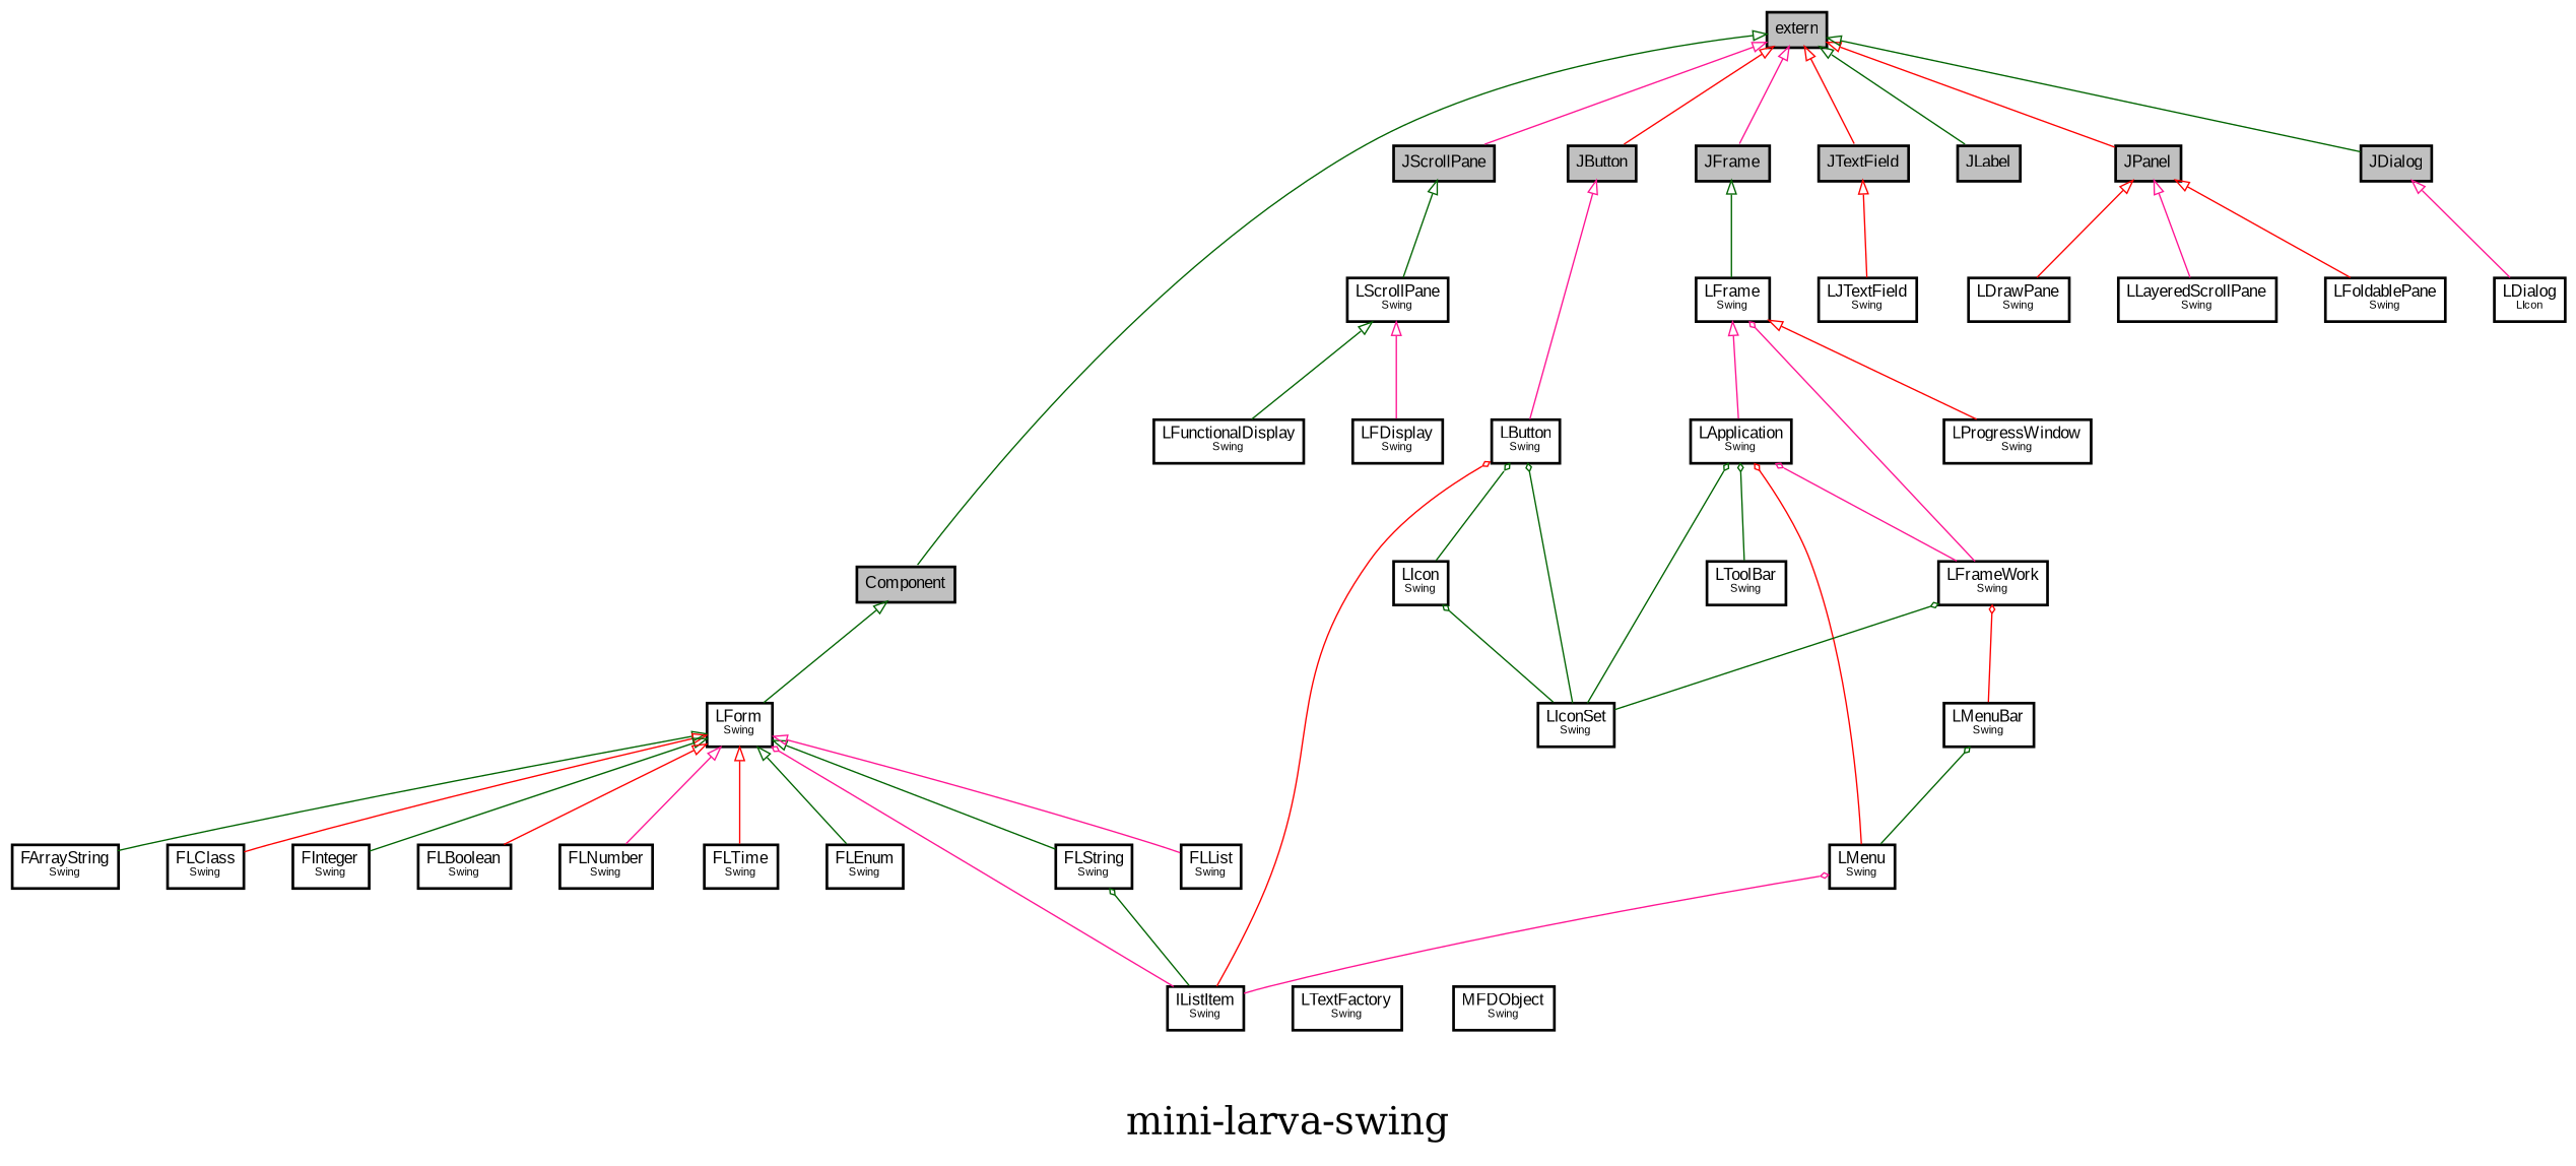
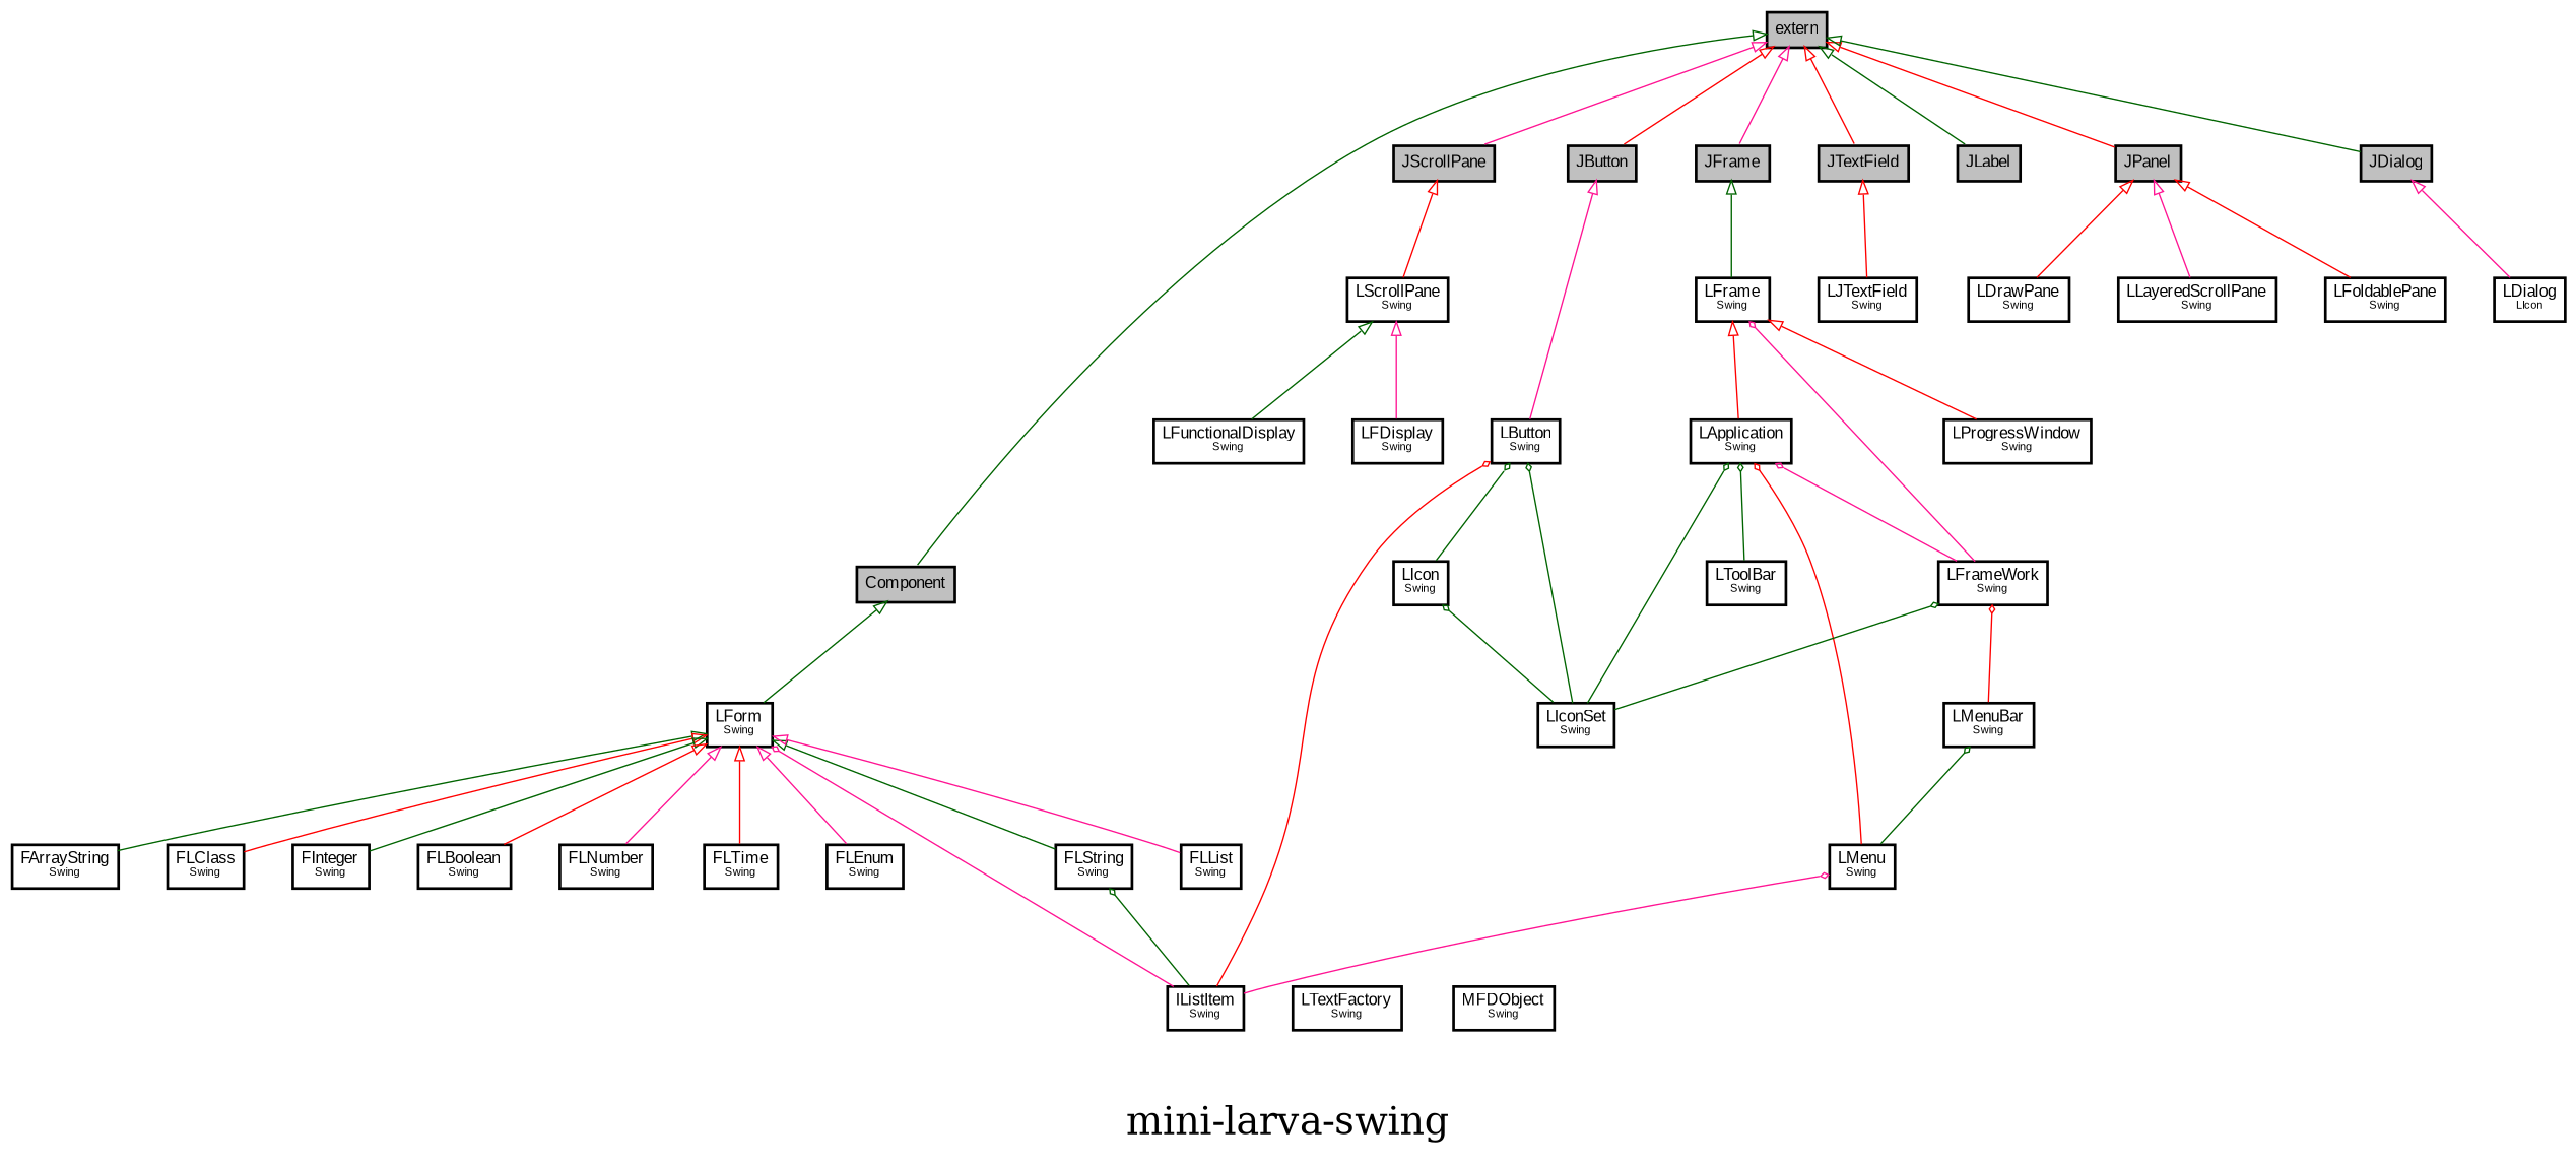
  digraph {
    label="mini-larva-swing"
    rankdir=BT
    node [shape=plain]
    edge [arrowhead=onormal arrowsize=0.5 color=darkgreen penwidth=0.5]
    n1 [label=<<table border="0" cellborder="1" cellspacing="0"><tr><td bgcolor="white"><FONT face="Arial"  POINT-SIZE="6" >LMenu</FONT><br/><FONT face="Arial"  POINT-SIZE="4" >Swing</FONT></td></tr></table>>]
    n2 [label=<<table border="0" cellborder="1" cellspacing="0"><tr><td bgcolor="white"><FONT face="Arial"  POINT-SIZE="6" >LApplication</FONT><br/><FONT face="Arial"  POINT-SIZE="4" >Swing</FONT></td></tr></table>>]
    n3 [label=<<table border="0" cellborder="1" cellspacing="0"><tr><td bgcolor="white"><FONT face="Arial"  POINT-SIZE="6" >LMenuBar</FONT><br/><FONT face="Arial"  POINT-SIZE="4" >Swing</FONT></td></tr></table>>]
    n4 [label=<<table border="0" cellborder="1" cellspacing="0"><tr><td bgcolor="white"><FONT face="Arial"  POINT-SIZE="6" >LFrame</FONT><br/><FONT face="Arial"  POINT-SIZE="4" >Swing</FONT></td></tr></table>>]
    n5 [label=<<table border="0" cellborder="1" cellspacing="0"><tr><td bgcolor="white"><FONT face="Arial"  POINT-SIZE="6" >LFrameWork</FONT><br/><FONT face="Arial"  POINT-SIZE="4" >Swing</FONT></td></tr></table>>]
    n6 [label=<<table border="0" cellborder="1" cellspacing="0"><tr><td bgcolor="white"><FONT face="Arial"  POINT-SIZE="6" >LIcon</FONT><br/><FONT face="Arial"  POINT-SIZE="4" >Swing</FONT></td></tr></table>>]
    n7 [label=<<table border="0" cellborder="1" cellspacing="0"><tr><td bgcolor="white"><FONT face="Arial"  POINT-SIZE="6" >LButton</FONT><br/><FONT face="Arial"  POINT-SIZE="4" >Swing</FONT></td></tr></table>>]
    n8 [label=<<table border="0" cellborder="1" cellspacing="0"><tr><td bgcolor="gray"><FONT face="Arial"  POINT-SIZE="6" >JButton</FONT></td></tr></table>>]
    n9 [label=<<table border="0" cellborder="1" cellspacing="0"><tr><td bgcolor="white"><FONT face="Arial"  POINT-SIZE="6" >LScrollPane</FONT><br/><FONT face="Arial"  POINT-SIZE="4" >Swing</FONT></td></tr></table>>]
    n10 [label=<<table border="0" cellborder="1" cellspacing="0"><tr><td bgcolor="gray"><FONT face="Arial"  POINT-SIZE="6" >JScrollPane</FONT></td></tr></table>>]
    n11 [label=<<table border="0" cellborder="1" cellspacing="0"><tr><td bgcolor="gray"><FONT face="Arial"  POINT-SIZE="6" >extern</FONT></td></tr></table>>]
    n12 [label=<<table border="0" cellborder="1" cellspacing="0"><tr><td bgcolor="white"><FONT face="Arial"  POINT-SIZE="6" >LFDisplay</FONT><br/><FONT face="Arial"  POINT-SIZE="4" >Swing</FONT></td></tr></table>>]
    n13 [label=<<table border="0" cellborder="1" cellspacing="0"><tr><td bgcolor="white"><FONT face="Arial"  POINT-SIZE="6" >FLNumber</FONT><br/><FONT face="Arial"  POINT-SIZE="4" >Swing</FONT></td></tr></table>>]
    n14 [label=<<table border="0" cellborder="1" cellspacing="0"><tr><td bgcolor="white"><FONT face="Arial"  POINT-SIZE="6" >LForm</FONT><br/><FONT face="Arial"  POINT-SIZE="4" >Swing</FONT></td></tr></table>>]
    n15 [label=<<table border="0" cellborder="1" cellspacing="0"><tr><td bgcolor="gray"><FONT face="Arial"  POINT-SIZE="6" >Component</FONT></td></tr></table>>]
    n16 [label=<<table border="0" cellborder="1" cellspacing="0"><tr><td bgcolor="white"><FONT face="Arial"  POINT-SIZE="6" >LIconSet</FONT><br/><FONT face="Arial"  POINT-SIZE="4" >Swing</FONT></td></tr></table>>]
    n17 [label=<<table border="0" cellborder="1" cellspacing="0"><tr><td bgcolor="gray"><FONT face="Arial"  POINT-SIZE="6" >JFrame</FONT></td></tr></table>>]
    n18 [label=<<table border="0" cellborder="1" cellspacing="0"><tr><td bgcolor="white"><FONT face="Arial"  POINT-SIZE="6" >LJTextField</FONT><br/><FONT face="Arial"  POINT-SIZE="4" >Swing</FONT></td></tr></table>>]
    n19 [label=<<table border="0" cellborder="1" cellspacing="0"><tr><td bgcolor="gray"><FONT face="Arial"  POINT-SIZE="6" >JTextField</FONT></td></tr></table>>]
    n20 [label=<<table border="0" cellborder="1" cellspacing="0"><tr><td bgcolor="white"><FONT face="Arial"  POINT-SIZE="6" >FLTime</FONT><br/><FONT face="Arial"  POINT-SIZE="4" >Swing</FONT></td></tr></table>>]
    n21 [label=<<table border="0" cellborder="1" cellspacing="0"><tr><td bgcolor="gray"><FONT face="Arial"  POINT-SIZE="6" >JLabel</FONT></td></tr></table>>]
    n22 [label=<<table border="0" cellborder="1" cellspacing="0"><tr><td bgcolor="white"><FONT face="Arial"  POINT-SIZE="6" >FLEnum</FONT><br/><FONT face="Arial"  POINT-SIZE="4" >Swing</FONT></td></tr></table>>]
    n23 [label=<<table border="0" cellborder="1" cellspacing="0"><tr><td bgcolor="white"><FONT face="Arial"  POINT-SIZE="6" >IListItem</FONT><br/><FONT face="Arial"  POINT-SIZE="4" >Swing</FONT></td></tr></table>>]
    n24 [label=<<table border="0" cellborder="1" cellspacing="0"><tr><td bgcolor="white"><FONT face="Arial"  POINT-SIZE="6" >FLString</FONT><br/><FONT face="Arial"  POINT-SIZE="4" >Swing</FONT></td></tr></table>>]
    n25 [label=<<table border="0" cellborder="1" cellspacing="0"><tr><td bgcolor="white"><FONT face="Arial"  POINT-SIZE="6" >FLList</FONT><br/><FONT face="Arial"  POINT-SIZE="4" >Swing</FONT></td></tr></table>>]
    n26 [label=<<table border="0" cellborder="1" cellspacing="0"><tr><td bgcolor="white"><FONT face="Arial"  POINT-SIZE="6" >FArrayString</FONT><br/><FONT face="Arial"  POINT-SIZE="4" >Swing</FONT></td></tr></table>>]
    n27 [label=<<table border="0" cellborder="1" cellspacing="0"><tr><td bgcolor="white"><FONT face="Arial"  POINT-SIZE="6" >LDrawPane</FONT><br/><FONT face="Arial"  POINT-SIZE="4" >Swing</FONT></td></tr></table>>]
    n28 [label=<<table border="0" cellborder="1" cellspacing="0"><tr><td bgcolor="gray"><FONT face="Arial"  POINT-SIZE="6" >JPanel</FONT></td></tr></table>>]
    n29 [label=<<table border="0" cellborder="1" cellspacing="0"><tr><td bgcolor="white"><FONT face="Arial"  POINT-SIZE="6" >FLClass</FONT><br/><FONT face="Arial"  POINT-SIZE="4" >Swing</FONT></td></tr></table>>]
    n30 [label=<<table border="0" cellborder="1" cellspacing="0"><tr><td bgcolor="white"><FONT face="Arial"  POINT-SIZE="6" >FInteger</FONT><br/><FONT face="Arial"  POINT-SIZE="4" >Swing</FONT></td></tr></table>>]
    n31 [label=<<table border="0" cellborder="1" cellspacing="0"><tr><td bgcolor="white"><FONT face="Arial"  POINT-SIZE="6" >LLayeredScrollPane</FONT><br/><FONT face="Arial"  POINT-SIZE="4" >Swing</FONT></td></tr></table>>]
    n32 [label=<<table border="0" cellborder="1" cellspacing="0"><tr><td bgcolor="white"><FONT face="Arial"  POINT-SIZE="6" >LTextFactory</FONT><br/><FONT face="Arial"  POINT-SIZE="4" >Swing</FONT></td></tr></table>>]
    n33 [label=<<table border="0" cellborder="1" cellspacing="0"><tr><td bgcolor="white"><FONT face="Arial"  POINT-SIZE="6" >MFDObject</FONT><br/><FONT face="Arial"  POINT-SIZE="4" >Swing</FONT></td></tr></table>>]
    n34 [label=<<table border="0" cellborder="1" cellspacing="0"><tr><td bgcolor="white"><FONT face="Arial"  POINT-SIZE="6" >LProgressWindow</FONT><br/><FONT face="Arial"  POINT-SIZE="4" >Swing</FONT></td></tr></table>>]
    n35 [label=<<table border="0" cellborder="1" cellspacing="0"><tr><td bgcolor="white"><FONT face="Arial"  POINT-SIZE="6" >LToolBar</FONT><br/><FONT face="Arial"  POINT-SIZE="4" >Swing</FONT></td></tr></table>>]
    n36 [label=<<table border="0" cellborder="1" cellspacing="0"><tr><td bgcolor="white"><FONT face="Arial"  POINT-SIZE="6" >LDialog</FONT><br/><FONT face="Arial"  POINT-SIZE="4" >LIcon</FONT></td></tr></table>>]
    n37 [label=<<table border="0" cellborder="1" cellspacing="0"><tr><td bgcolor="gray"><FONT face="Arial"  POINT-SIZE="6" >JDialog</FONT></td></tr></table>>]
    n38 [label=<<table border="0" cellborder="1" cellspacing="0"><tr><td bgcolor="white"><FONT face="Arial"  POINT-SIZE="6" >LFunctionalDisplay</FONT><br/><FONT face="Arial"  POINT-SIZE="4" >Swing</FONT></td></tr></table>>]
    n39 [label=<<table border="0" cellborder="1" cellspacing="0"><tr><td bgcolor="white"><FONT face="Arial"  POINT-SIZE="6" >FLBoolean</FONT><br/><FONT face="Arial"  POINT-SIZE="4" >Swing</FONT></td></tr></table>>]
    n40 [label=<<table border="0" cellborder="1" cellspacing="0"><tr><td bgcolor="white"><FONT face="Arial"  POINT-SIZE="6" >LFoldablePane</FONT><br/><FONT face="Arial"  POINT-SIZE="4" >Swing</FONT></td></tr></table>>]
    n1 -> n2 [arrowhead=odiamond arrowsize=0.25 color=red]
    n1 -> n3 [arrowhead=odiamond arrowsize=0.25]
-   n2 -> n4 [color=deeppink]
+   n2 -> n4 [color=red]
    n3 -> n5 [arrowhead=odiamond arrowsize=0.25 color=red]
    n4 -> n17
    n5 -> n2 [arrowhead=odiamond arrowsize=0.25 color=deeppink]
    n5 -> n4 [arrowhead=odiamond arrowsize=0.25 color=deeppink]
    n6 -> n7 [arrowhead=odiamond arrowsize=0.25]
    n7 -> n8 [color=deeppink]
    n8 -> n11 [color=red]
-   n9 -> n10
+   n9 -> n10 [color=red]
    n10 -> n11 [color=deeppink]
    n12 -> n9 [color=deeppink]
    n13 -> n14 [color=deeppink]
    n14 -> n15
    n15 -> n11
    n16 -> n2 [arrowhead=odiamond arrowsize=0.25]
    n16 -> n5 [arrowhead=odiamond arrowsize=0.25]
    n16 -> n6 [arrowhead=odiamond arrowsize=0.25]
    n16 -> n7 [arrowhead=odiamond arrowsize=0.25]
    n17 -> n11 [color=deeppink]
    n18 -> n19 [color=red]
    n19 -> n11 [color=red]
    n20 -> n14 [color=red]
    n21 -> n11
-   n22 -> n14
+   n22 -> n14 [color=deeppink]
    n23 -> n1 [arrowhead=odiamond arrowsize=0.25 color=deeppink]
    n23 -> n7 [arrowhead=odiamond arrowsize=0.25 color=red]
    n23 -> n14 [arrowhead=odiamond arrowsize=0.25 color=deeppink]
    n23 -> n24 [arrowhead=odiamond arrowsize=0.25]
    n24 -> n14
    n25 -> n14 [color=deeppink]
    n26 -> n14
    n27 -> n28 [color=red]
    n28 -> n11 [color=red]
    n29 -> n14 [color=red]
    n30 -> n14
    n31 -> n28 [color=deeppink]
    n34 -> n4 [color=red]
    n35 -> n2 [arrowhead=odiamond arrowsize=0.25]
    n36 -> n37 [color=deeppink]
    n37 -> n11
    n38 -> n9
    n39 -> n14 [color=red]
    n40 -> n28 [color=red]
  }
